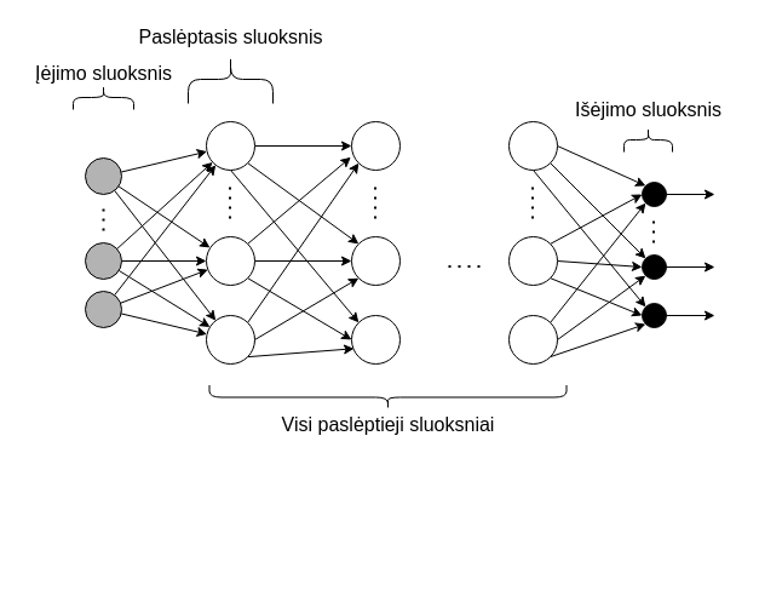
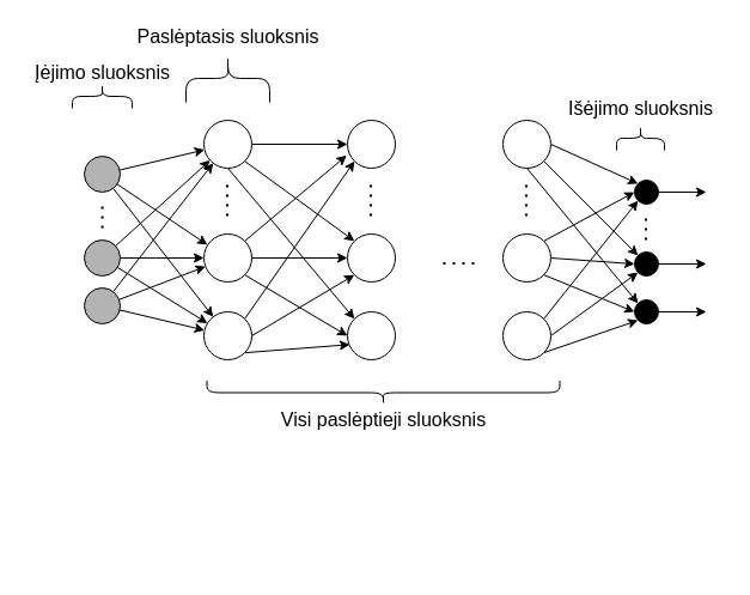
  <mxCell id="0" />
  <mxCell id="1" parent="0" />
  <mxCell id="2" style="edgeStyle=none;orthogonalLoop=1;jettySize=auto;html=1;exitX=1;exitY=0.5;exitDx=0;exitDy=0;entryX=0;entryY=0.5;entryDx=0;entryDy=0;fontSize=16;" parent="1" source="5" target="49" edge="1"><mxGeometry relative="1" as="geometry" /></mxCell>
  <mxCell id="3" style="edgeStyle=none;orthogonalLoop=1;jettySize=auto;html=1;exitX=1;exitY=1;exitDx=0;exitDy=0;entryX=0;entryY=0;entryDx=0;entryDy=0;fontSize=16;" parent="1" source="5" target="50" edge="1"><mxGeometry relative="1" as="geometry" /></mxCell>
  <mxCell id="4" style="edgeStyle=none;orthogonalLoop=1;jettySize=auto;html=1;exitX=0.5;exitY=1;exitDx=0;exitDy=0;entryX=0;entryY=0;entryDx=0;entryDy=0;fontSize=16;" parent="1" source="5" target="51" edge="1"><mxGeometry relative="1" as="geometry" /></mxCell>
  <mxCell id="5" value="" style="ellipse;whiteSpace=wrap;html=1;aspect=fixed;fontSize=16;" parent="1" vertex="1"><mxGeometry x="170" y="100" width="40" height="40" as="geometry" /></mxCell>
  <mxCell id="6" style="edgeStyle=none;orthogonalLoop=1;jettySize=auto;html=1;exitX=1;exitY=0;exitDx=0;exitDy=0;entryX=-0.017;entryY=0.733;entryDx=0;entryDy=0;entryPerimeter=0;fontSize=16;" parent="1" source="9" target="49" edge="1"><mxGeometry relative="1" as="geometry" /></mxCell>
  <mxCell id="7" style="edgeStyle=none;orthogonalLoop=1;jettySize=auto;html=1;exitX=1;exitY=0.5;exitDx=0;exitDy=0;entryX=0;entryY=0.5;entryDx=0;entryDy=0;fontSize=16;" parent="1" source="9" target="50" edge="1"><mxGeometry relative="1" as="geometry" /></mxCell>
  <mxCell id="8" style="edgeStyle=none;orthogonalLoop=1;jettySize=auto;html=1;exitX=1;exitY=1;exitDx=0;exitDy=0;entryX=0;entryY=0.5;entryDx=0;entryDy=0;fontSize=16;" parent="1" source="9" target="51" edge="1"><mxGeometry relative="1" as="geometry" /></mxCell>
  <mxCell id="9" value="" style="ellipse;whiteSpace=wrap;html=1;aspect=fixed;fontSize=16;" parent="1" vertex="1"><mxGeometry x="170" y="195" width="40" height="40" as="geometry" /></mxCell>
  <mxCell id="10" style="edgeStyle=none;orthogonalLoop=1;jettySize=auto;html=1;exitX=1;exitY=1;exitDx=0;exitDy=0;entryX=0.05;entryY=0.683;entryDx=0;entryDy=0;entryPerimeter=0;fontSize=16;" parent="1" source="13" target="51" edge="1"><mxGeometry relative="1" as="geometry" /></mxCell>
  <mxCell id="11" style="edgeStyle=none;orthogonalLoop=1;jettySize=auto;html=1;exitX=1;exitY=0.5;exitDx=0;exitDy=0;entryX=0;entryY=1;entryDx=0;entryDy=0;fontSize=16;" parent="1" source="13" target="50" edge="1"><mxGeometry relative="1" as="geometry" /></mxCell>
  <mxCell id="12" style="edgeStyle=none;orthogonalLoop=1;jettySize=auto;html=1;exitX=1;exitY=0;exitDx=0;exitDy=0;entryX=0;entryY=1;entryDx=0;entryDy=0;fontSize=16;" parent="1" source="13" target="49" edge="1"><mxGeometry relative="1" as="geometry" /></mxCell>
  <mxCell id="13" value="" style="ellipse;whiteSpace=wrap;html=1;aspect=fixed;fontSize=16;" parent="1" vertex="1"><mxGeometry x="170" y="260" width="40" height="40" as="geometry" /></mxCell>
  <mxCell id="14" style="endArrow=classic;html=1;fontSize=16;" parent="1" source="17" edge="1"><mxGeometry relative="1" as="geometry"><mxPoint x="173" y="204" as="targetPoint" /></mxGeometry></mxCell>
  <mxCell id="15" style="endArrow=classic;html=1;fontSize=16;" parent="1" source="17" target="13" edge="1"><mxGeometry relative="1" as="geometry" /></mxCell>
  <mxCell id="16" style="endArrow=classic;html=1;fontSize=16;" parent="1" source="17" target="5" edge="1"><mxGeometry relative="1" as="geometry" /></mxCell>
  <mxCell id="17" value="" style="ellipse;whiteSpace=wrap;html=1;aspect=fixed;fillColor=#B3B3B3;fontSize=16;" parent="1" vertex="1"><mxGeometry x="70" y="130" width="30" height="30" as="geometry" /></mxCell>
  <mxCell id="18" style="endArrow=classic;html=1;fontSize=16;" parent="1" source="21" target="9" edge="1"><mxGeometry relative="1" as="geometry" /></mxCell>
  <mxCell id="19" style="endArrow=classic;html=1;fontSize=16;" parent="1" source="21" target="13" edge="1"><mxGeometry relative="1" as="geometry" /></mxCell>
  <mxCell id="20" style="endArrow=classic;html=1;fontSize=16;" parent="1" source="21" target="5" edge="1"><mxGeometry relative="1" as="geometry" /></mxCell>
  <mxCell id="21" value="" style="ellipse;whiteSpace=wrap;html=1;aspect=fixed;fillColor=#B3B3B3;fontSize=16;" parent="1" vertex="1"><mxGeometry x="70" y="240" width="30" height="30" as="geometry" /></mxCell>
  <mxCell id="22" style="endArrow=classic;html=1;fontSize=16;" parent="1" source="25" target="5" edge="1"><mxGeometry relative="1" as="geometry" /></mxCell>
  <mxCell id="23" style="edgeStyle=orthogonalEdgeStyle;rounded=0;orthogonalLoop=1;jettySize=auto;html=1;exitX=1;exitY=0.5;exitDx=0;exitDy=0;entryX=0;entryY=0.5;entryDx=0;entryDy=0;fontSize=16;" parent="1" source="25" target="9" edge="1"><mxGeometry relative="1" as="geometry" /></mxCell>
  <mxCell id="24" style="endArrow=classic;html=1;fontSize=16;" parent="1" source="25" target="13" edge="1"><mxGeometry relative="1" as="geometry" /></mxCell>
  <mxCell id="25" value="" style="ellipse;whiteSpace=wrap;html=1;aspect=fixed;fillColor=#B3B3B3;fontSize=16;" parent="1" vertex="1"><mxGeometry x="70" y="200" width="30" height="30" as="geometry" /></mxCell>
  <mxCell id="26" value="" style="endArrow=none;dashed=1;html=1;dashPattern=1 3;strokeWidth=2;fontSize=16;" parent="1" edge="1"><mxGeometry width="50" height="50" relative="1" as="geometry"><mxPoint x="85" y="190" as="sourcePoint" /><mxPoint x="85" y="170" as="targetPoint" /></mxGeometry></mxCell>
  <mxCell id="27" value="" style="endArrow=none;dashed=1;html=1;dashPattern=1 3;strokeWidth=2;fontSize=16;" parent="1" edge="1"><mxGeometry width="50" height="50" relative="1" as="geometry"><mxPoint x="189.5" y="180" as="sourcePoint" /><mxPoint x="189.5" y="150" as="targetPoint" /></mxGeometry></mxCell>
  <mxCell id="28" style="edgeStyle=none;orthogonalLoop=1;jettySize=auto;html=1;exitX=1;exitY=0.5;exitDx=0;exitDy=0;entryX=0;entryY=0;entryDx=0;entryDy=0;fontSize=16;" parent="1" source="31" target="46" edge="1"><mxGeometry relative="1" as="geometry" /></mxCell>
  <mxCell id="29" style="edgeStyle=none;orthogonalLoop=1;jettySize=auto;html=1;exitX=1;exitY=1;exitDx=0;exitDy=0;entryX=0;entryY=0;entryDx=0;entryDy=0;fontSize=16;" parent="1" source="31" target="41" edge="1"><mxGeometry relative="1" as="geometry" /></mxCell>
  <mxCell id="30" style="edgeStyle=none;orthogonalLoop=1;jettySize=auto;html=1;exitX=0.5;exitY=1;exitDx=0;exitDy=0;entryX=0;entryY=0;entryDx=0;entryDy=0;fontSize=16;" parent="1" source="31" target="44" edge="1"><mxGeometry relative="1" as="geometry" /></mxCell>
  <mxCell id="31" value="" style="ellipse;whiteSpace=wrap;html=1;aspect=fixed;fontSize=16;" parent="1" vertex="1"><mxGeometry x="420" y="100" width="40" height="40" as="geometry" /></mxCell>
  <mxCell id="32" style="edgeStyle=none;orthogonalLoop=1;jettySize=auto;html=1;exitX=1;exitY=0;exitDx=0;exitDy=0;entryX=0;entryY=0.5;entryDx=0;entryDy=0;fontSize=16;" parent="1" source="35" target="46" edge="1"><mxGeometry relative="1" as="geometry" /></mxCell>
  <mxCell id="33" style="edgeStyle=none;orthogonalLoop=1;jettySize=auto;html=1;exitX=1;exitY=0.5;exitDx=0;exitDy=0;entryX=0;entryY=0.5;entryDx=0;entryDy=0;fontSize=16;" parent="1" source="35" target="41" edge="1"><mxGeometry relative="1" as="geometry" /></mxCell>
  <mxCell id="34" style="edgeStyle=none;orthogonalLoop=1;jettySize=auto;html=1;exitX=1;exitY=1;exitDx=0;exitDy=0;entryX=0;entryY=0.5;entryDx=0;entryDy=0;fontSize=16;" parent="1" source="35" target="44" edge="1"><mxGeometry relative="1" as="geometry" /></mxCell>
  <mxCell id="35" value="" style="ellipse;whiteSpace=wrap;html=1;aspect=fixed;fontSize=16;" parent="1" vertex="1"><mxGeometry x="420" y="195" width="40" height="40" as="geometry" /></mxCell>
  <mxCell id="36" style="edgeStyle=none;orthogonalLoop=1;jettySize=auto;html=1;exitX=1;exitY=0;exitDx=0;exitDy=0;entryX=0;entryY=1;entryDx=0;entryDy=0;fontSize=16;" parent="1" source="39" target="46" edge="1"><mxGeometry relative="1" as="geometry" /></mxCell>
  <mxCell id="37" style="edgeStyle=none;orthogonalLoop=1;jettySize=auto;html=1;exitX=1;exitY=0.5;exitDx=0;exitDy=0;entryX=0;entryY=1;entryDx=0;entryDy=0;fontSize=16;" parent="1" source="39" target="41" edge="1"><mxGeometry relative="1" as="geometry" /></mxCell>
  <mxCell id="38" style="edgeStyle=none;orthogonalLoop=1;jettySize=auto;html=1;exitX=1;exitY=1;exitDx=0;exitDy=0;entryX=0;entryY=1;entryDx=0;entryDy=0;fontSize=16;" parent="1" source="39" target="44" edge="1"><mxGeometry relative="1" as="geometry" /></mxCell>
  <mxCell id="39" value="" style="ellipse;whiteSpace=wrap;html=1;aspect=fixed;fontSize=16;" parent="1" vertex="1"><mxGeometry x="420" y="260" width="40" height="40" as="geometry" /></mxCell>
  <mxCell id="40" style="edgeStyle=none;orthogonalLoop=1;jettySize=auto;html=1;exitX=1;exitY=0.5;exitDx=0;exitDy=0;fontSize=16;" parent="1" source="41" edge="1"><mxGeometry relative="1" as="geometry"><mxPoint x="590" y="220" as="targetPoint" /></mxGeometry></mxCell>
  <mxCell id="41" value="" style="ellipse;whiteSpace=wrap;html=1;aspect=fixed;fillColor=#000000;fontSize=16;" parent="1" vertex="1"><mxGeometry x="530" y="210" width="20" height="20" as="geometry" /></mxCell>
  <mxCell id="42" value="" style="endArrow=none;dashed=1;html=1;dashPattern=1 3;strokeWidth=2;fontSize=16;" parent="1" edge="1"><mxGeometry width="50" height="50" relative="1" as="geometry"><mxPoint x="539.5" y="200" as="sourcePoint" /><mxPoint x="539.5" y="180" as="targetPoint" /></mxGeometry></mxCell>
  <mxCell id="43" style="edgeStyle=none;orthogonalLoop=1;jettySize=auto;html=1;exitX=1;exitY=0.5;exitDx=0;exitDy=0;fontSize=16;" parent="1" source="44" edge="1"><mxGeometry relative="1" as="geometry"><mxPoint x="590" y="260" as="targetPoint" /></mxGeometry></mxCell>
  <mxCell id="44" value="" style="ellipse;whiteSpace=wrap;html=1;aspect=fixed;fillColor=#000000;fontSize=16;" parent="1" vertex="1"><mxGeometry x="530" y="250" width="20" height="20" as="geometry" /></mxCell>
  <mxCell id="45" style="edgeStyle=none;orthogonalLoop=1;jettySize=auto;html=1;exitX=1;exitY=0.5;exitDx=0;exitDy=0;fontSize=16;" parent="1" source="46" edge="1"><mxGeometry relative="1" as="geometry"><mxPoint x="590" y="160" as="targetPoint" /></mxGeometry></mxCell>
  <mxCell id="46" value="" style="ellipse;whiteSpace=wrap;html=1;aspect=fixed;fillColor=#000000;fontSize=16;" parent="1" vertex="1"><mxGeometry x="530" y="150" width="20" height="20" as="geometry" /></mxCell>
  <mxCell id="47" value="" style="endArrow=none;dashed=1;html=1;dashPattern=1 3;strokeWidth=2;fontSize=16;" parent="1" edge="1"><mxGeometry width="50" height="50" relative="1" as="geometry"><mxPoint x="370" y="219.5" as="sourcePoint" /><mxPoint x="400" y="219.5" as="targetPoint" /></mxGeometry></mxCell>
  <mxCell id="48" value="" style="endArrow=none;dashed=1;html=1;dashPattern=1 3;strokeWidth=2;fontSize=16;" parent="1" edge="1"><mxGeometry width="50" height="50" relative="1" as="geometry"><mxPoint x="439.5" y="180" as="sourcePoint" /><mxPoint x="439.5" y="150" as="targetPoint" /></mxGeometry></mxCell>
  <mxCell id="49" value="" style="ellipse;whiteSpace=wrap;html=1;aspect=fixed;fontSize=16;" parent="1" vertex="1"><mxGeometry x="290" y="100" width="40" height="40" as="geometry" /></mxCell>
  <mxCell id="50" value="" style="ellipse;whiteSpace=wrap;html=1;aspect=fixed;fontSize=16;" parent="1" vertex="1"><mxGeometry x="290" y="195" width="40" height="40" as="geometry" /></mxCell>
  <mxCell id="51" value="" style="ellipse;whiteSpace=wrap;html=1;aspect=fixed;fontSize=16;" parent="1" vertex="1"><mxGeometry x="290" y="260" width="40" height="40" as="geometry" /></mxCell>
  <mxCell id="52" value="" style="endArrow=none;dashed=1;html=1;dashPattern=1 3;strokeWidth=2;fontSize=16;" parent="1" edge="1"><mxGeometry width="50" height="50" relative="1" as="geometry"><mxPoint x="309.5" y="180" as="sourcePoint" /><mxPoint x="309.5" y="150" as="targetPoint" /></mxGeometry></mxCell>
  <mxCell id="53" value="" style="shape=curlyBracket;whiteSpace=wrap;html=1;rounded=1;rotation=90;size=0.5;fontSize=16;" parent="1" vertex="1"><mxGeometry x="75" y="55" width="20" height="50" as="geometry" /></mxCell>
  <mxCell id="54" value="Įėjimo sluoksnis" style="text;html=1;align=center;verticalAlign=middle;resizable=0;points=[];autosize=1;fontSize=16;" parent="1" vertex="1"><mxGeometry x="20" y="50" width="130" height="20" as="geometry" /></mxCell>
  <mxCell id="55" value="" style="shape=curlyBracket;whiteSpace=wrap;html=1;rounded=1;rotation=90;size=0.5;fontSize=16;" parent="1" vertex="1"><mxGeometry x="170" y="30" width="40" height="70" as="geometry" /></mxCell>
  <mxCell id="56" value="Paslėptasis sluoksnis" style="text;html=1;align=center;verticalAlign=middle;resizable=0;points=[];autosize=1;fontSize=16;" parent="1" vertex="1"><mxGeometry x="105" y="20" width="170" height="20" as="geometry" /></mxCell>
  <mxCell id="57" value="" style="shape=curlyBracket;whiteSpace=wrap;html=1;rounded=1;rotation=90;size=0.5;fontSize=16;" parent="1" vertex="1"><mxGeometry x="525" y="95" width="20" height="40" as="geometry" /></mxCell>
  <mxCell id="58" value="Išėjimo sluoksnis" style="text;html=1;align=center;verticalAlign=middle;resizable=0;points=[];autosize=1;fontSize=16;" parent="1" vertex="1"><mxGeometry x="465" y="80" width="140" height="20" as="geometry" /></mxCell>
  <mxCell id="59" value="" style="shape=curlyBracket;whiteSpace=wrap;html=1;rounded=1;rotation=-90;size=0.5;fontSize=16;" parent="1" vertex="1"><mxGeometry x="310" y="180" width="20" height="295" as="geometry" /></mxCell>
- <mxCell id="60" value="Visi paslėptieji sluoksniai&lt;br style=&quot;font-size: 16px;&quot;&gt;" style="text;html=1;align=center;verticalAlign=middle;resizable=0;points=[];autosize=1;fontSize=16;" parent="1" vertex="1"><mxGeometry x="225" y="340" width="190" height="20" as="geometry" /></mxCell>
+ <mxCell id="60" value="Visi paslėptieji sluoksnis&lt;br style=&quot;font-size: 16px;&quot;&gt;" style="text;html=1;align=center;verticalAlign=middle;resizable=0;points=[];autosize=1;fontSize=16;" parent="1" vertex="1"><mxGeometry x="225" y="340" width="190" height="20" as="geometry" /></mxCell>
